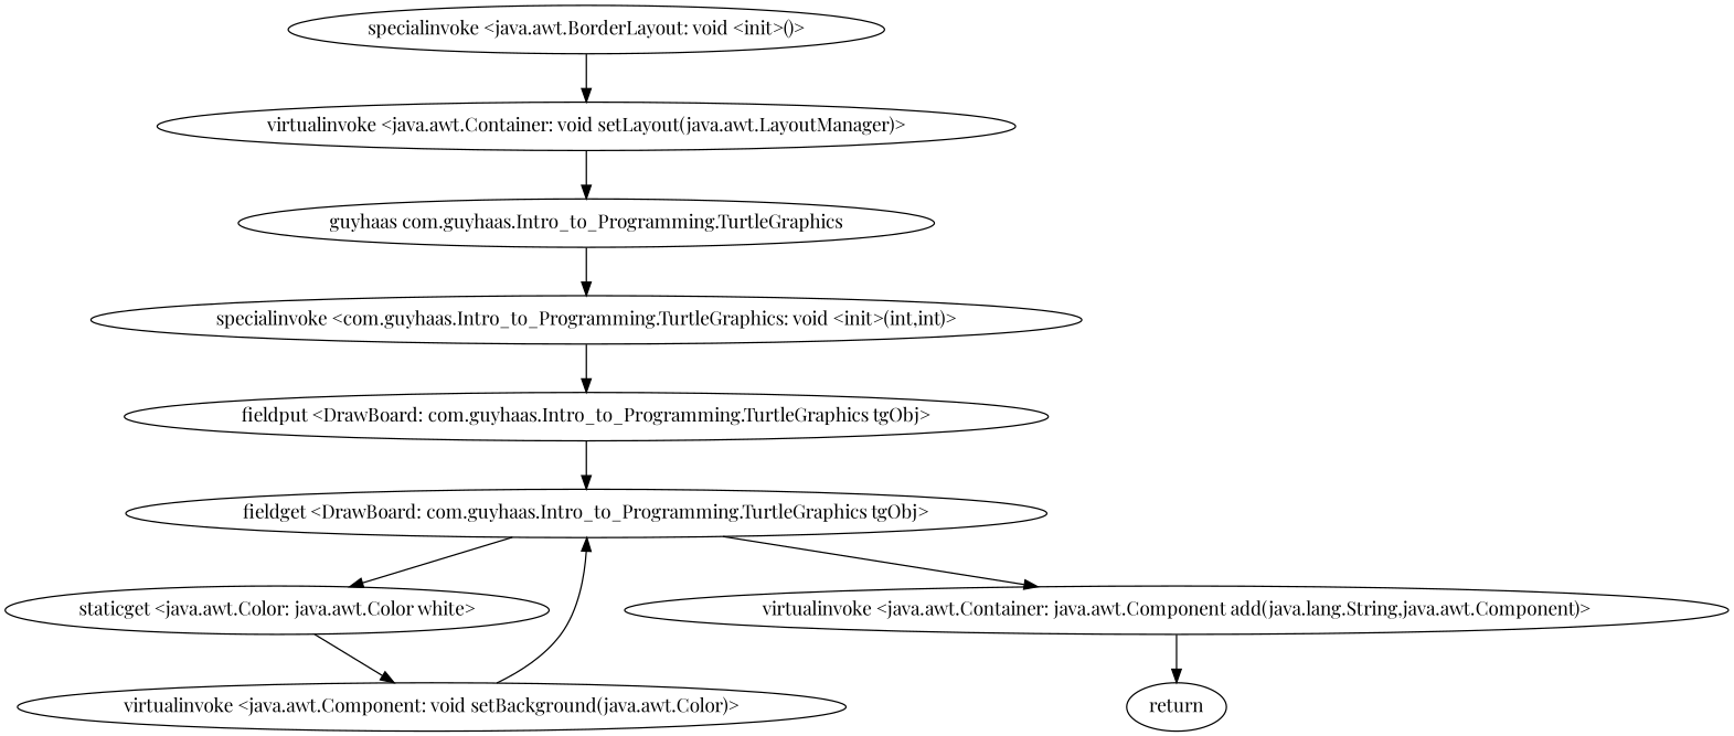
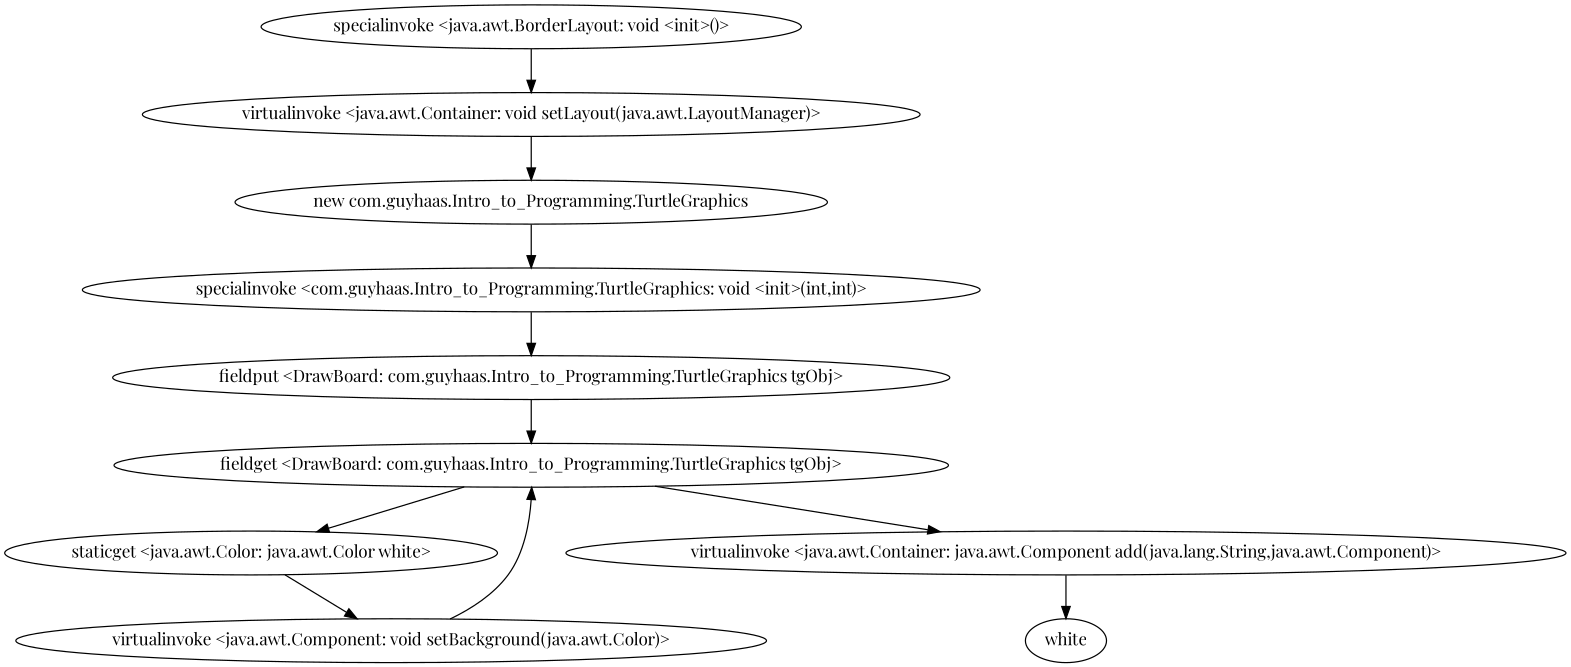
  digraph {
    fontname="Playfair Display"
    node [fontname="Playfair Display"]
    edge [fontname="Playfair Display"]
    "specialinvoke <java.awt.BorderLayout: void <init>()>"
    "virtualinvoke <java.awt.Container: void setLayout(java.awt.LayoutManager)>"
-   "new com.guyhaas.Intro_to_Programming.TurtleGraphics" [label="guyhaas com.guyhaas.Intro_to_Programming.TurtleGraphics"]
+   "new com.guyhaas.Intro_to_Programming.TurtleGraphics"
    "specialinvoke <com.guyhaas.Intro_to_Programming.TurtleGraphics: void <init>(int,int)>"
    "fieldput <DrawBoard: com.guyhaas.Intro_to_Programming.TurtleGraphics tgObj>"
    "fieldget <DrawBoard: com.guyhaas.Intro_to_Programming.TurtleGraphics tgObj>"
    "staticget <java.awt.Color: java.awt.Color white>"
    "virtualinvoke <java.awt.Container: java.awt.Component add(java.lang.String,java.awt.Component)>"
    "virtualinvoke <java.awt.Component: void setBackground(java.awt.Color)>"
-   return
+   return [label=white]
    "specialinvoke <java.awt.BorderLayout: void <init>()>" -> "virtualinvoke <java.awt.Container: void setLayout(java.awt.LayoutManager)>"
    "virtualinvoke <java.awt.Container: void setLayout(java.awt.LayoutManager)>" -> "new com.guyhaas.Intro_to_Programming.TurtleGraphics"
    "new com.guyhaas.Intro_to_Programming.TurtleGraphics" -> "specialinvoke <com.guyhaas.Intro_to_Programming.TurtleGraphics: void <init>(int,int)>"
    "specialinvoke <com.guyhaas.Intro_to_Programming.TurtleGraphics: void <init>(int,int)>" -> "fieldput <DrawBoard: com.guyhaas.Intro_to_Programming.TurtleGraphics tgObj>"
    "fieldput <DrawBoard: com.guyhaas.Intro_to_Programming.TurtleGraphics tgObj>" -> "fieldget <DrawBoard: com.guyhaas.Intro_to_Programming.TurtleGraphics tgObj>"
    "fieldget <DrawBoard: com.guyhaas.Intro_to_Programming.TurtleGraphics tgObj>" -> "staticget <java.awt.Color: java.awt.Color white>"
    "fieldget <DrawBoard: com.guyhaas.Intro_to_Programming.TurtleGraphics tgObj>" -> "virtualinvoke <java.awt.Container: java.awt.Component add(java.lang.String,java.awt.Component)>"
    "staticget <java.awt.Color: java.awt.Color white>" -> "virtualinvoke <java.awt.Component: void setBackground(java.awt.Color)>"
    "virtualinvoke <java.awt.Container: java.awt.Component add(java.lang.String,java.awt.Component)>" -> return
    "virtualinvoke <java.awt.Component: void setBackground(java.awt.Color)>" -> "fieldget <DrawBoard: com.guyhaas.Intro_to_Programming.TurtleGraphics tgObj>"
  }
